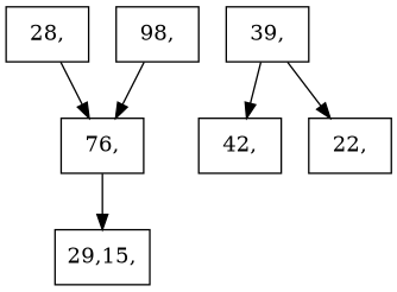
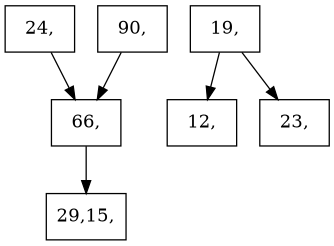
  digraph {
    node [shape=record]
-   n1 [label="28,"]
-   n2 [label="76,"]
-   n3 [label="39,"]
-   n4 [label="42,"]
-   n5 [label="22,"]
+   n1 [label="24,"]
+   n2 [label="66,"]
+   n3 [label="19,"]
+   n4 [label="12,"]
+   n5 [label="23,"]
    n6 [label="29,15,"]
-   n7 [label="98,"]
+   n7 [label="90,"]
    n1 -> n2
    n2 -> n6
    n3 -> n4
    n3 -> n5
    n7 -> n2
  }
